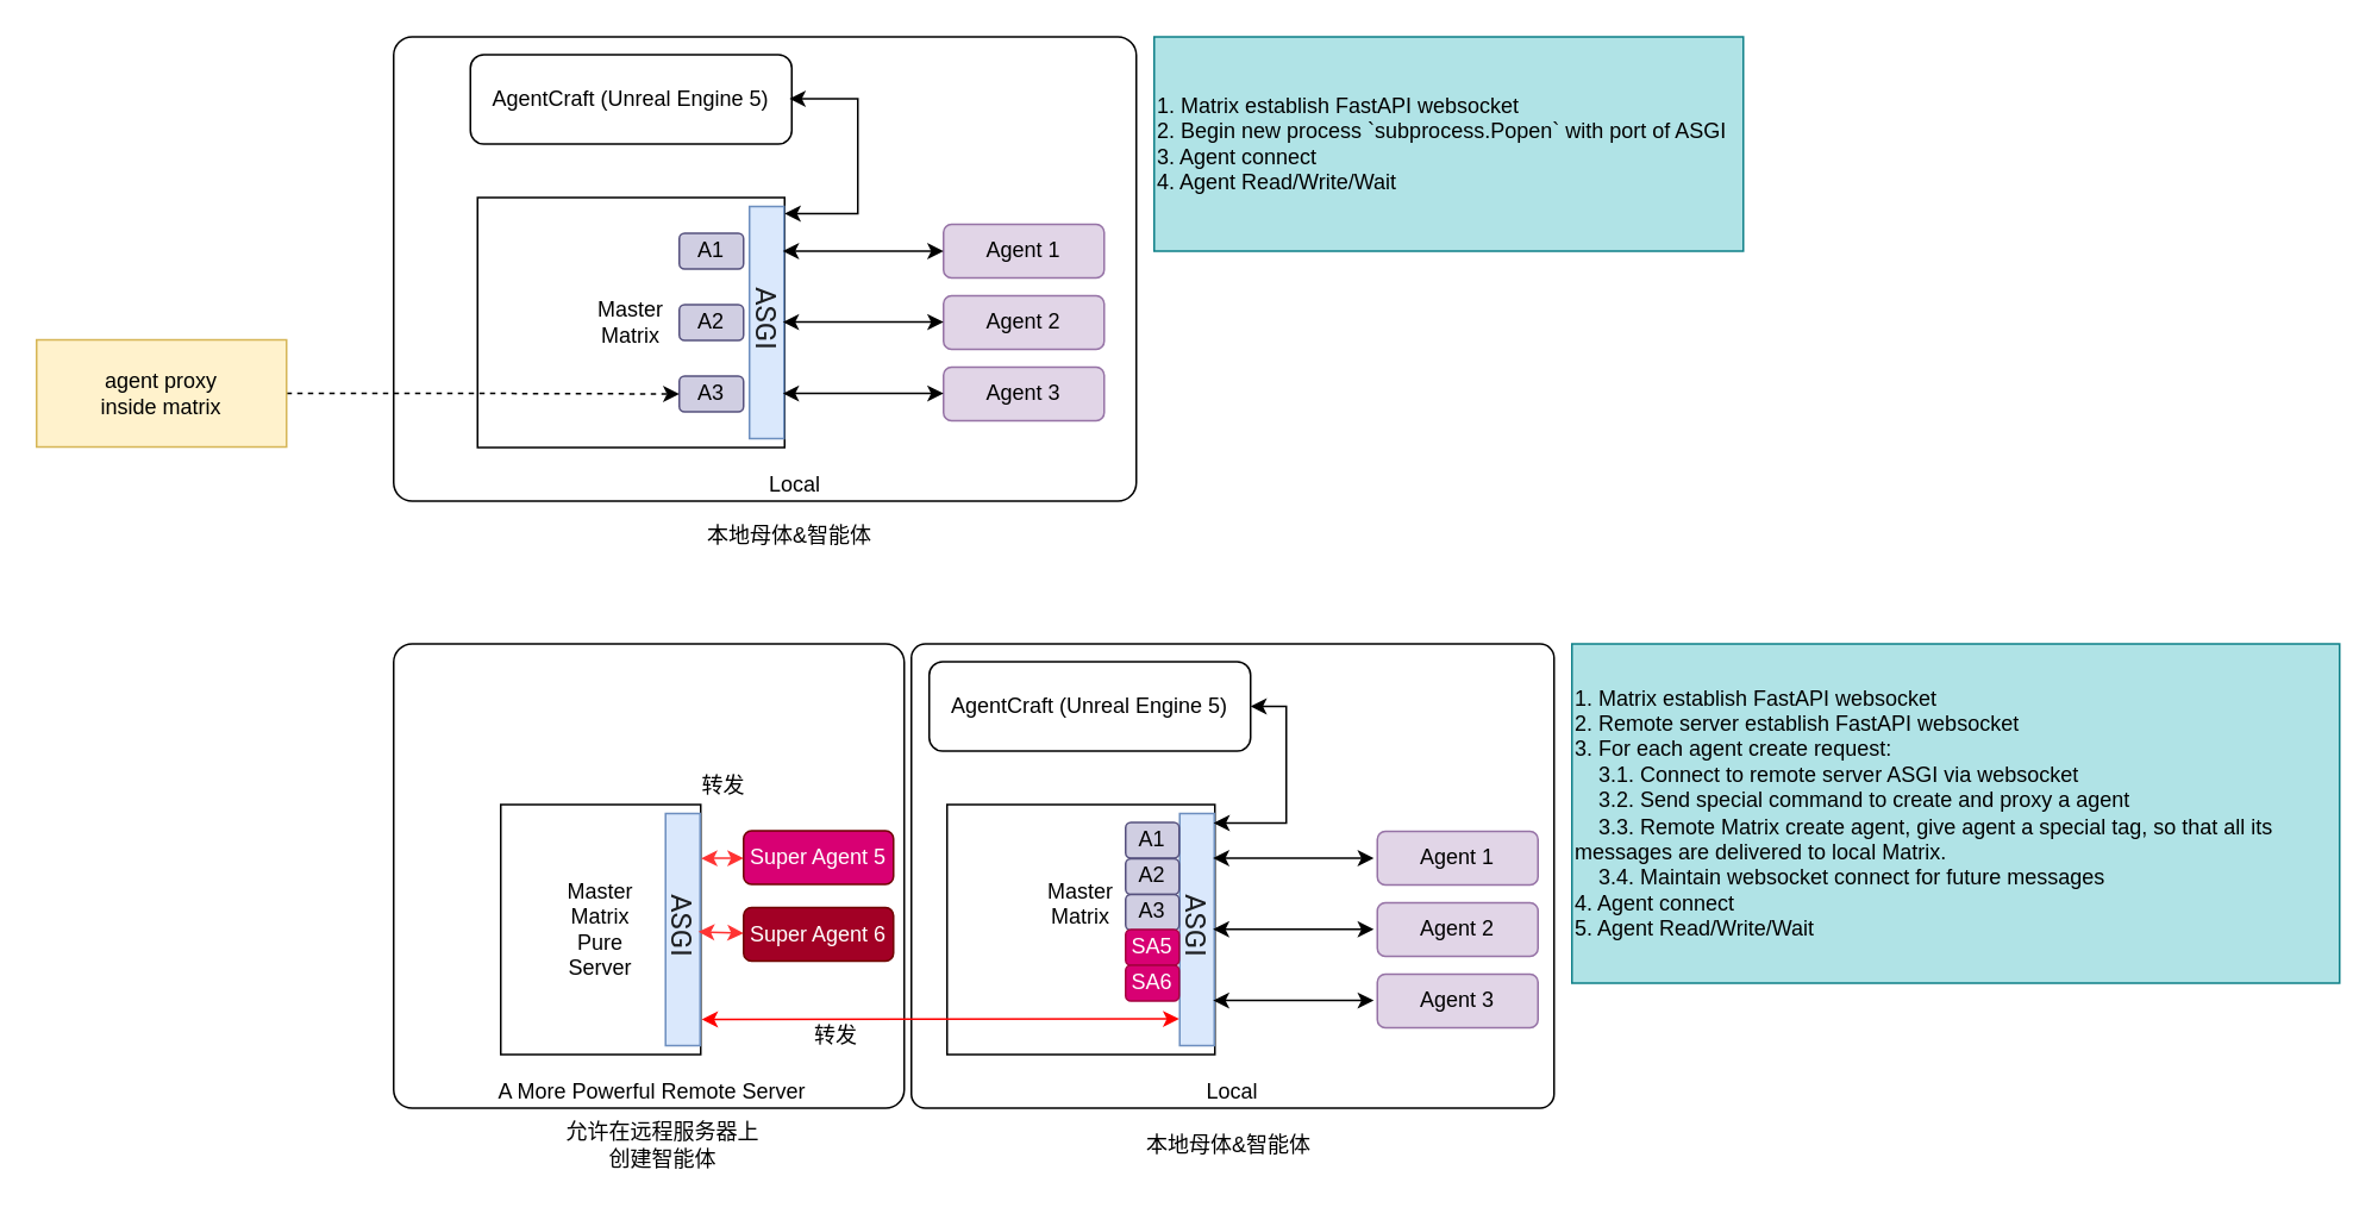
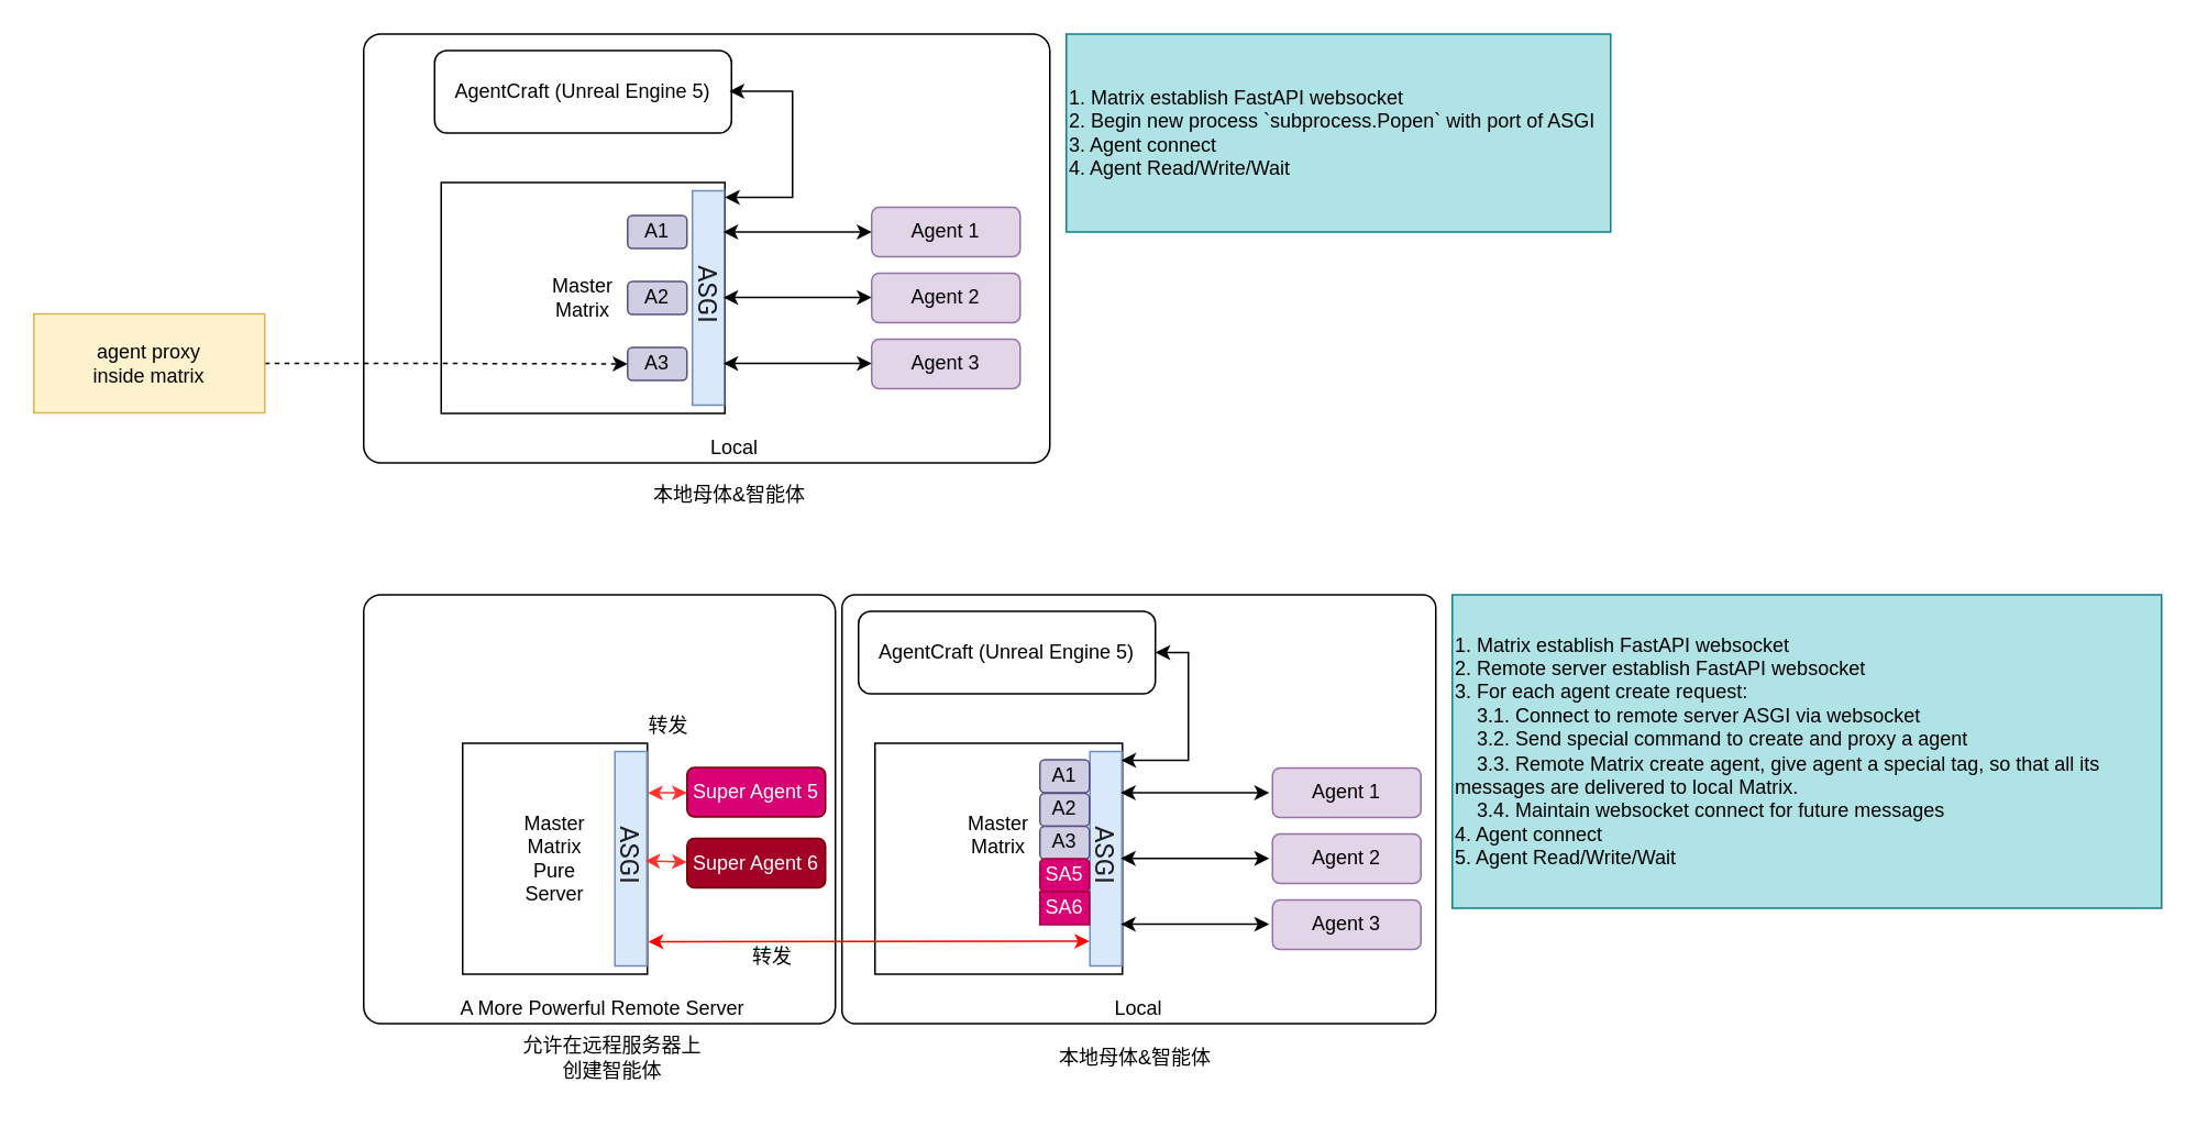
  <mxCell id="0" />
  <mxCell id="1" parent="0" />
  <mxCell id="2" value="" style="rounded=1;whiteSpace=wrap;html=1;arcSize=4;" parent="1" vertex="1"><mxGeometry x="220" width="416" height="260" as="geometry" y="20" /></mxCell>
  <mxCell id="3" value="Agent 1" style="rounded=1;whiteSpace=wrap;html=1;fillColor=#e1d5e7;strokeColor=#9673a6;" parent="1" vertex="1"><mxGeometry x="528" y="125" width="90" height="30" as="geometry" /></mxCell>
  <mxCell id="4" value="Agent 2" style="rounded=1;whiteSpace=wrap;html=1;fillColor=#e1d5e7;strokeColor=#9673a6;" parent="1" vertex="1"><mxGeometry x="528" y="165" width="90" height="30" as="geometry" /></mxCell>
  <mxCell id="5" value="Agent 3" style="rounded=1;whiteSpace=wrap;html=1;fillColor=#e1d5e7;strokeColor=#9673a6;" parent="1" vertex="1"><mxGeometry x="528" y="205" width="90" height="30" as="geometry" /></mxCell>
  <mxCell id="6" value="&lt;span style=&quot;color: rgb(0, 0, 0); font-family: Helvetica; font-size: 12px; font-style: normal; font-variant-ligatures: normal; font-variant-caps: normal; font-weight: 400; letter-spacing: normal; orphans: 2; text-indent: 0px; text-transform: none; widows: 2; word-spacing: 0px; -webkit-text-stroke-width: 0px; text-decoration-thickness: initial; text-decoration-style: initial; text-decoration-color: initial; float: none; display: inline !important;&quot;&gt;Local&lt;/span&gt;" style="text;whiteSpace=wrap;html=1;align=center;labelBackgroundColor=none;verticalAlign=middle;" parent="1" vertex="1"><mxGeometry x="390" y="261" width="110" height="20" as="geometry" /></mxCell>
  <mxCell id="7" value="Master&lt;br&gt;Matrix" style="rounded=1;whiteSpace=wrap;html=1;arcSize=0;" parent="1" vertex="1"><mxGeometry x="267" y="110" width="172" height="140" as="geometry" /></mxCell>
  <mxCell id="8" value="AgentCraft (Unreal Engine 5)" style="rounded=1;whiteSpace=wrap;html=1;" parent="1" vertex="1"><mxGeometry x="263" y="30" width="180" height="50" as="geometry" /></mxCell>
  <mxCell id="9" value="&lt;span style=&quot;color: rgba(0, 0, 0, 0.87); font-family: Roboto, -apple-system, BlinkMacSystemFont, Helvetica, Arial, sans-serif; font-size: 16px; font-style: normal; font-variant-ligatures: normal; font-variant-caps: normal; font-weight: 400; letter-spacing: normal; orphans: 2; text-indent: 0px; text-transform: none; widows: 2; word-spacing: 0px; -webkit-text-stroke-width: 0px; text-decoration-thickness: initial; text-decoration-style: initial; text-decoration-color: initial; float: none; display: inline !important;&quot;&gt;ASGI&lt;span&gt;&amp;nbsp;&lt;/span&gt;&lt;/span&gt;" style="text;whiteSpace=wrap;html=1;align=center;fillColor=#dae8fc;strokeColor=#6c8ebf;rotation=90;verticalAlign=middle;labelBackgroundColor=none;" parent="1" vertex="1"><mxGeometry x="364" y="170.32" width="130" height="19.37" as="geometry" /></mxCell>
  <mxCell id="10" value="" style="endArrow=classic;startArrow=classic;html=1;rounded=0;" parent="1" edge="1"><mxGeometry width="50" height="50" relative="1" as="geometry"><mxPoint x="528" y="140" as="sourcePoint" /><mxPoint x="438" y="140" as="targetPoint" /></mxGeometry></mxCell>
  <mxCell id="11" value="" style="endArrow=classic;startArrow=classic;html=1;rounded=0;" parent="1" edge="1"><mxGeometry width="50" height="50" relative="1" as="geometry"><mxPoint x="528" y="179.71" as="sourcePoint" /><mxPoint x="438" y="179.71" as="targetPoint" /></mxGeometry></mxCell>
  <mxCell id="12" value="" style="endArrow=classic;startArrow=classic;html=1;rounded=0;" parent="1" edge="1"><mxGeometry width="50" height="50" relative="1" as="geometry"><mxPoint x="528" y="219.71" as="sourcePoint" /><mxPoint x="438" y="219.71" as="targetPoint" /></mxGeometry></mxCell>
  <mxCell id="13" value="" style="rounded=1;whiteSpace=wrap;html=1;arcSize=3;" parent="1" vertex="1"><mxGeometry x="510" y="360" width="360" height="260" as="geometry" /></mxCell>
  <mxCell id="14" value="" style="rounded=1;whiteSpace=wrap;html=1;arcSize=4;" parent="1" vertex="1"><mxGeometry x="220" y="360" width="286" height="260" as="geometry" /></mxCell>
  <mxCell id="15" value="Agent 1" style="rounded=1;whiteSpace=wrap;html=1;fillColor=#e1d5e7;strokeColor=#9673a6;" parent="1" vertex="1"><mxGeometry x="771" y="465" width="90" height="30" as="geometry" /></mxCell>
  <mxCell id="16" value="Agent 2" style="rounded=1;whiteSpace=wrap;html=1;fillColor=#e1d5e7;strokeColor=#9673a6;" parent="1" vertex="1"><mxGeometry x="771" y="505" width="90" height="30" as="geometry" /></mxCell>
  <mxCell id="17" value="Agent 3" style="rounded=1;whiteSpace=wrap;html=1;fillColor=#e1d5e7;strokeColor=#9673a6;" parent="1" vertex="1"><mxGeometry x="771" y="545" width="90" height="30" as="geometry" /></mxCell>
  <mxCell id="18" value="&lt;span style=&quot;color: rgb(0, 0, 0); font-family: Helvetica; font-size: 12px; font-style: normal; font-variant-ligatures: normal; font-variant-caps: normal; font-weight: 400; letter-spacing: normal; orphans: 2; text-indent: 0px; text-transform: none; widows: 2; word-spacing: 0px; -webkit-text-stroke-width: 0px; text-decoration-thickness: initial; text-decoration-style: initial; text-decoration-color: initial; float: none; display: inline !important;&quot;&gt;A More Powerful Remote Server&lt;/span&gt;" style="text;whiteSpace=wrap;html=1;align=center;labelBackgroundColor=none;verticalAlign=middle;" parent="1" vertex="1"><mxGeometry x="270" y="596" width="190" height="30" as="geometry" /></mxCell>
  <mxCell id="19" value="&lt;span style=&quot;color: rgb(0, 0, 0); font-family: Helvetica; font-size: 12px; font-style: normal; font-variant-ligatures: normal; font-variant-caps: normal; font-weight: 400; letter-spacing: normal; orphans: 2; text-indent: 0px; text-transform: none; widows: 2; word-spacing: 0px; -webkit-text-stroke-width: 0px; text-decoration-thickness: initial; text-decoration-style: initial; text-decoration-color: initial; float: none; display: inline !important;&quot;&gt;Local&lt;/span&gt;" style="text;whiteSpace=wrap;html=1;align=center;labelBackgroundColor=none;verticalAlign=middle;" parent="1" vertex="1"><mxGeometry x="635" y="601" width="110" height="20" as="geometry" /></mxCell>
  <mxCell id="20" value="Master&lt;br&gt;Matrix&lt;br&gt;&lt;br&gt;&lt;br&gt;" style="rounded=1;whiteSpace=wrap;html=1;arcSize=0;" parent="1" vertex="1"><mxGeometry x="530" y="450" width="150" height="140" as="geometry" /></mxCell>
  <mxCell id="21" value="AgentCraft (Unreal Engine 5)" style="rounded=1;whiteSpace=wrap;html=1;" parent="1" vertex="1"><mxGeometry x="520" y="370" width="180" height="50" as="geometry" /></mxCell>
  <mxCell id="22" value="&lt;span style=&quot;color: rgba(0, 0, 0, 0.87); font-family: Roboto, -apple-system, BlinkMacSystemFont, Helvetica, Arial, sans-serif; font-size: 16px; font-style: normal; font-variant-ligatures: normal; font-variant-caps: normal; font-weight: 400; letter-spacing: normal; orphans: 2; text-indent: 0px; text-transform: none; widows: 2; word-spacing: 0px; -webkit-text-stroke-width: 0px; text-decoration-thickness: initial; text-decoration-style: initial; text-decoration-color: initial; float: none; display: inline !important;&quot;&gt;ASGI&lt;span&gt;&amp;nbsp;&lt;/span&gt;&lt;/span&gt;" style="text;whiteSpace=wrap;html=1;align=center;fillColor=#dae8fc;strokeColor=#6c8ebf;rotation=90;verticalAlign=middle;labelBackgroundColor=none;" parent="1" vertex="1"><mxGeometry x="605" y="510.32" width="130" height="19.37" as="geometry" /></mxCell>
  <mxCell id="23" value="" style="endArrow=classic;startArrow=classic;html=1;rounded=0;" parent="1" edge="1"><mxGeometry width="50" height="50" relative="1" as="geometry"><mxPoint x="769" y="480" as="sourcePoint" /><mxPoint x="679" y="480" as="targetPoint" /></mxGeometry></mxCell>
  <mxCell id="24" value="" style="endArrow=classic;startArrow=classic;html=1;rounded=0;" parent="1" edge="1"><mxGeometry width="50" height="50" relative="1" as="geometry"><mxPoint x="769" y="519.86" as="sourcePoint" /><mxPoint x="679" y="519.86" as="targetPoint" /></mxGeometry></mxCell>
  <mxCell id="25" value="" style="endArrow=classic;startArrow=classic;html=1;rounded=0;" parent="1" edge="1"><mxGeometry width="50" height="50" relative="1" as="geometry"><mxPoint x="769" y="559.71" as="sourcePoint" /><mxPoint x="679" y="559.71" as="targetPoint" /></mxGeometry></mxCell>
  <mxCell id="26" value="" style="endArrow=classic;startArrow=classic;html=1;rounded=0;entryX=0.887;entryY=-0.048;entryDx=0;entryDy=0;exitX=0.885;exitY=1.016;exitDx=0;exitDy=0;strokeColor=#FF0000;entryPerimeter=0;exitPerimeter=0;" parent="1" target="33" edge="1" source="22"><mxGeometry width="50" height="50" relative="1" as="geometry"><mxPoint x="570" y="570" as="sourcePoint" /><mxPoint x="394.685" y="570.005" as="targetPoint" /></mxGeometry></mxCell>
  <mxCell id="27" value="允许在远程服务器上&lt;br&gt;创建智能体" style="text;whiteSpace=wrap;html=1;align=center;labelBackgroundColor=none;verticalAlign=middle;" parent="1" vertex="1"><mxGeometry x="303" y="621" width="136" height="40" as="geometry" /></mxCell>
  <mxCell id="28" value="1. Matrix establish FastAPI websocket&lt;br&gt;2. Begin new process `subprocess.Popen` with port of ASGI&lt;br&gt;3. Agent connect&lt;br&gt;4. Agent Read/Write/Wait" style="rounded=1;whiteSpace=wrap;html=1;labelBorderColor=none;strokeColor=#0e8088;fillColor=#b0e3e6;arcSize=0;align=left;" parent="1" vertex="1"><mxGeometry x="646" width="330" height="120" as="geometry" y="20" /></mxCell>
  <mxCell id="29" value="1. Matrix establish FastAPI websocket&lt;br&gt;2. Remote server establish&amp;nbsp;FastAPI&amp;nbsp;websocket&lt;br&gt;3. For each agent create request:&lt;br&gt;&lt;span style=&quot;&quot;&gt;&lt;span style=&quot;&quot;&gt;&amp;nbsp;&amp;nbsp;&amp;nbsp;&amp;nbsp;&lt;/span&gt;&lt;/span&gt;3.1. Connect to remote server ASGI via websocket&lt;br&gt;&lt;span style=&quot;&quot;&gt;&lt;span style=&quot;&quot;&gt;&amp;nbsp;&amp;nbsp;&amp;nbsp;&amp;nbsp;&lt;/span&gt;&lt;/span&gt;3.2. Send special command to create and proxy a agent&lt;br&gt;&lt;span style=&quot;&quot;&gt;&lt;span style=&quot;&quot;&gt;&amp;nbsp;&amp;nbsp;&amp;nbsp;&amp;nbsp;&lt;/span&gt;&lt;/span&gt;3.3. Remote Matrix create agent, give agent a special tag, so that all its messages are delivered to local Matrix.&lt;br&gt;&amp;nbsp; &amp;nbsp; 3.4. Maintain websocket connect for future messages&lt;br&gt;4. Agent connect&lt;br&gt;5. Agent Read/Write/Wait" style="rounded=1;whiteSpace=wrap;html=1;labelBorderColor=none;strokeColor=#0e8088;fillColor=#b0e3e6;arcSize=0;align=left;" parent="1" vertex="1"><mxGeometry x="880" y="360" width="430" height="190" as="geometry" /></mxCell>
  <mxCell id="30" value="Master&lt;br&gt;Matrix&lt;br&gt;Pure&lt;br&gt;Server&lt;br&gt;" style="rounded=1;whiteSpace=wrap;html=1;arcSize=0;" parent="1" vertex="1"><mxGeometry x="280" y="450" width="112" height="140" as="geometry" /></mxCell>
  <mxCell id="31" value="Super Agent 5" style="rounded=1;whiteSpace=wrap;html=1;fillColor=#d80073;fontColor=#ffffff;strokeColor=#6F0000;" parent="1" vertex="1"><mxGeometry x="416" y="464.69" width="84" height="30" as="geometry" /></mxCell>
  <mxCell id="32" value="Super Agent 6" style="rounded=1;whiteSpace=wrap;html=1;fillColor=#a20025;fontColor=#ffffff;strokeColor=#6F0000;" parent="1" vertex="1"><mxGeometry x="416" y="507.69" width="84" height="30" as="geometry" /></mxCell>
  <mxCell id="33" value="&lt;span style=&quot;color: rgba(0, 0, 0, 0.87); font-family: Roboto, -apple-system, BlinkMacSystemFont, Helvetica, Arial, sans-serif; font-size: 16px; font-style: normal; font-variant-ligatures: normal; font-variant-caps: normal; font-weight: 400; letter-spacing: normal; orphans: 2; text-indent: 0px; text-transform: none; widows: 2; word-spacing: 0px; -webkit-text-stroke-width: 0px; text-decoration-thickness: initial; text-decoration-style: initial; text-decoration-color: initial; float: none; display: inline !important;&quot;&gt;ASGI&lt;span&gt;&amp;nbsp;&lt;/span&gt;&lt;/span&gt;" style="text;whiteSpace=wrap;html=1;align=center;fillColor=#dae8fc;strokeColor=#6c8ebf;rotation=90;verticalAlign=middle;labelBackgroundColor=none;" parent="1" vertex="1"><mxGeometry x="317" y="510.32" width="130" height="19.37" as="geometry" /></mxCell>
  <mxCell id="34" value="" style="endArrow=classic;startArrow=classic;html=1;rounded=0;entryX=0.193;entryY=-0.031;entryDx=0;entryDy=0;entryPerimeter=0;strokeColor=#FF3333;" parent="1" target="33" edge="1"><mxGeometry width="50" height="50" relative="1" as="geometry"><mxPoint x="416" y="480" as="sourcePoint" /><mxPoint x="396" y="480" as="targetPoint" /></mxGeometry></mxCell>
  <mxCell id="35" value="" style="endArrow=classic;startArrow=classic;html=1;rounded=0;entryX=0.448;entryY=0.001;entryDx=0;entryDy=0;entryPerimeter=0;strokeColor=#FF3333;" parent="1" edge="1"><mxGeometry width="50" height="50" relative="1" as="geometry"><mxPoint x="416" y="522" as="sourcePoint" /><mxPoint x="390.666" y="521.245" as="targetPoint" /></mxGeometry></mxCell>
  <mxCell id="36" value="转发" style="text;whiteSpace=wrap;html=1;align=center;labelBackgroundColor=none;verticalAlign=middle;" parent="1" vertex="1"><mxGeometry x="380" y="430" width="50" height="20" as="geometry" /></mxCell>
  <mxCell id="37" value="转发" style="text;whiteSpace=wrap;html=1;align=center;labelBackgroundColor=none;verticalAlign=middle;" parent="1" vertex="1"><mxGeometry x="443" y="570" width="50" height="20" as="geometry" /></mxCell>
  <mxCell id="38" value="A1" style="rounded=1;whiteSpace=wrap;html=1;fillColor=#d0cee2;strokeColor=#56517e;" vertex="1" parent="1"><mxGeometry x="380" y="130" width="36" height="20" as="geometry" /></mxCell>
  <mxCell id="39" value="A2" style="rounded=1;whiteSpace=wrap;html=1;fillColor=#d0cee2;strokeColor=#56517e;" vertex="1" parent="1"><mxGeometry x="380" y="170" width="36" height="20" as="geometry" /></mxCell>
  <mxCell id="40" value="A3" style="rounded=1;whiteSpace=wrap;html=1;fillColor=#d0cee2;strokeColor=#56517e;" vertex="1" parent="1"><mxGeometry x="380" y="210" width="36" height="20" as="geometry" /></mxCell>
  <mxCell id="41" style="edgeStyle=orthogonalEdgeStyle;rounded=0;orthogonalLoop=1;jettySize=auto;html=1;exitX=1;exitY=0.5;exitDx=0;exitDy=0;entryX=0;entryY=0.5;entryDx=0;entryDy=0;dashed=1;" edge="1" parent="1" source="42" target="40"><mxGeometry relative="1" as="geometry" /></mxCell>
  <mxCell id="42" value="agent proxy&lt;br&gt;inside matrix" style="text;html=1;strokeColor=#d6b656;fillColor=#fff2cc;align=center;verticalAlign=middle;whiteSpace=wrap;rounded=0;" vertex="1" parent="1"><mxGeometry x="20" y="189.69" width="140" height="60" as="geometry" /></mxCell>
  <mxCell id="43" value="A1" style="rounded=1;whiteSpace=wrap;html=1;fillColor=#d0cee2;strokeColor=#56517e;" vertex="1" parent="1"><mxGeometry x="630" y="460" width="30" height="20" as="geometry" /></mxCell>
  <mxCell id="44" value="A2" style="rounded=1;whiteSpace=wrap;html=1;fillColor=#d0cee2;strokeColor=#56517e;" vertex="1" parent="1"><mxGeometry x="630" y="480.32" width="30" height="20" as="geometry" /></mxCell>
  <mxCell id="45" value="A3" style="rounded=1;whiteSpace=wrap;html=1;fillColor=#d0cee2;strokeColor=#56517e;" vertex="1" parent="1"><mxGeometry x="630" y="500.32" width="30" height="20" as="geometry" /></mxCell>
  <mxCell id="46" value="SA5" style="rounded=1;whiteSpace=wrap;html=1;fillColor=#d80073;strokeColor=#A50040;fontColor=#ffffff;" vertex="1" parent="1"><mxGeometry x="630" y="520" width="30" height="20" as="geometry" /></mxCell>
- <mxCell id="47" value="SA6" style="rounded=1;whiteSpace=wrap;html=1;fillColor=#d80073;strokeColor=#A50040;fontColor=#ffffff;" vertex="1" parent="1"><mxGeometry x="630" y="540" width="30" height="20" as="geometry" /></mxCell>
+ <mxCell id="47" value="SA6" style="whiteSpace=wrap;html=1;fillColor=#d80073;strokeColor=#A50040;fontColor=#ffffff;rounded=0;" vertex="1" parent="1"><mxGeometry x="630" y="540" width="30" height="20" as="geometry" /></mxCell>
  <mxCell id="48" style="edgeStyle=orthogonalEdgeStyle;rounded=0;orthogonalLoop=1;jettySize=auto;html=1;exitX=1;exitY=0.5;exitDx=0;exitDy=0;entryX=0.041;entryY=0.021;entryDx=0;entryDy=0;entryPerimeter=0;startArrow=classic;startFill=1;" edge="1" parent="1" source="21" target="22"><mxGeometry relative="1" as="geometry"><Array as="points"><mxPoint x="720" y="395" /><mxPoint x="720" y="460" /><mxPoint x="679" y="460" /></Array></mxGeometry></mxCell>
  <mxCell id="49" style="edgeStyle=orthogonalEdgeStyle;rounded=0;orthogonalLoop=1;jettySize=auto;html=1;exitX=0.993;exitY=0.613;exitDx=0;exitDy=0;entryX=0.041;entryY=0.021;entryDx=0;entryDy=0;entryPerimeter=0;startArrow=classic;startFill=1;exitPerimeter=0;" edge="1" parent="1"><mxGeometry relative="1" as="geometry"><mxPoint x="441.74" y="54.65" as="sourcePoint" /><mxPoint x="439" y="119" as="targetPoint" /><Array as="points"><mxPoint x="480" y="55" /><mxPoint x="480" y="119" /></Array></mxGeometry></mxCell>
  <mxCell id="50" value="本地母体&amp;amp;智能体" style="text;whiteSpace=wrap;html=1;align=center;labelBackgroundColor=none;verticalAlign=middle;" vertex="1" parent="1"><mxGeometry x="620" y="621" width="136" height="40" as="geometry" /></mxCell>
  <mxCell id="51" value="本地母体&amp;amp;智能体" style="text;whiteSpace=wrap;html=1;align=center;labelBackgroundColor=none;verticalAlign=middle;" vertex="1" parent="1"><mxGeometry x="374" y="280" width="136" height="40" as="geometry" /></mxCell>
